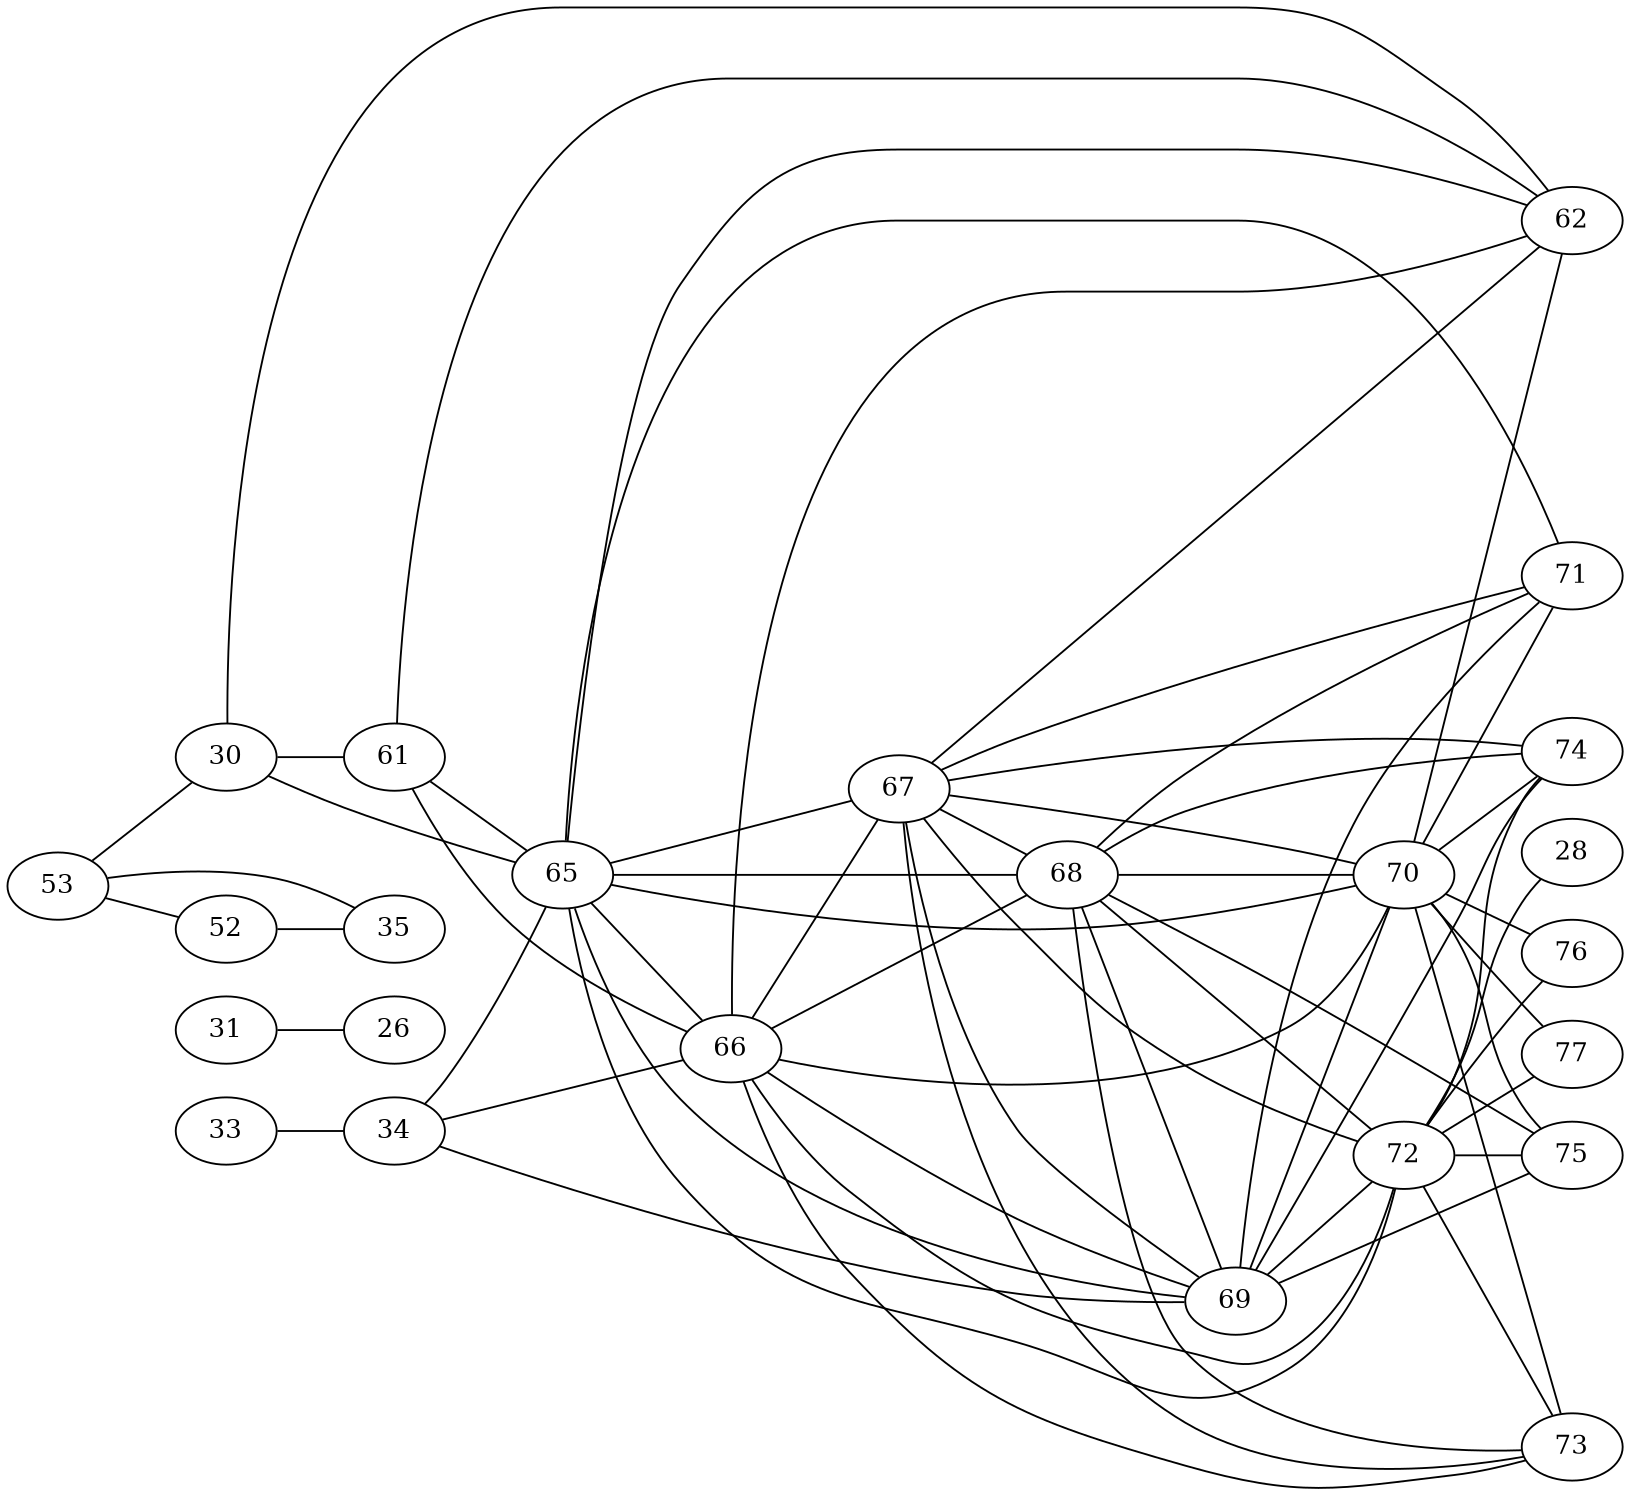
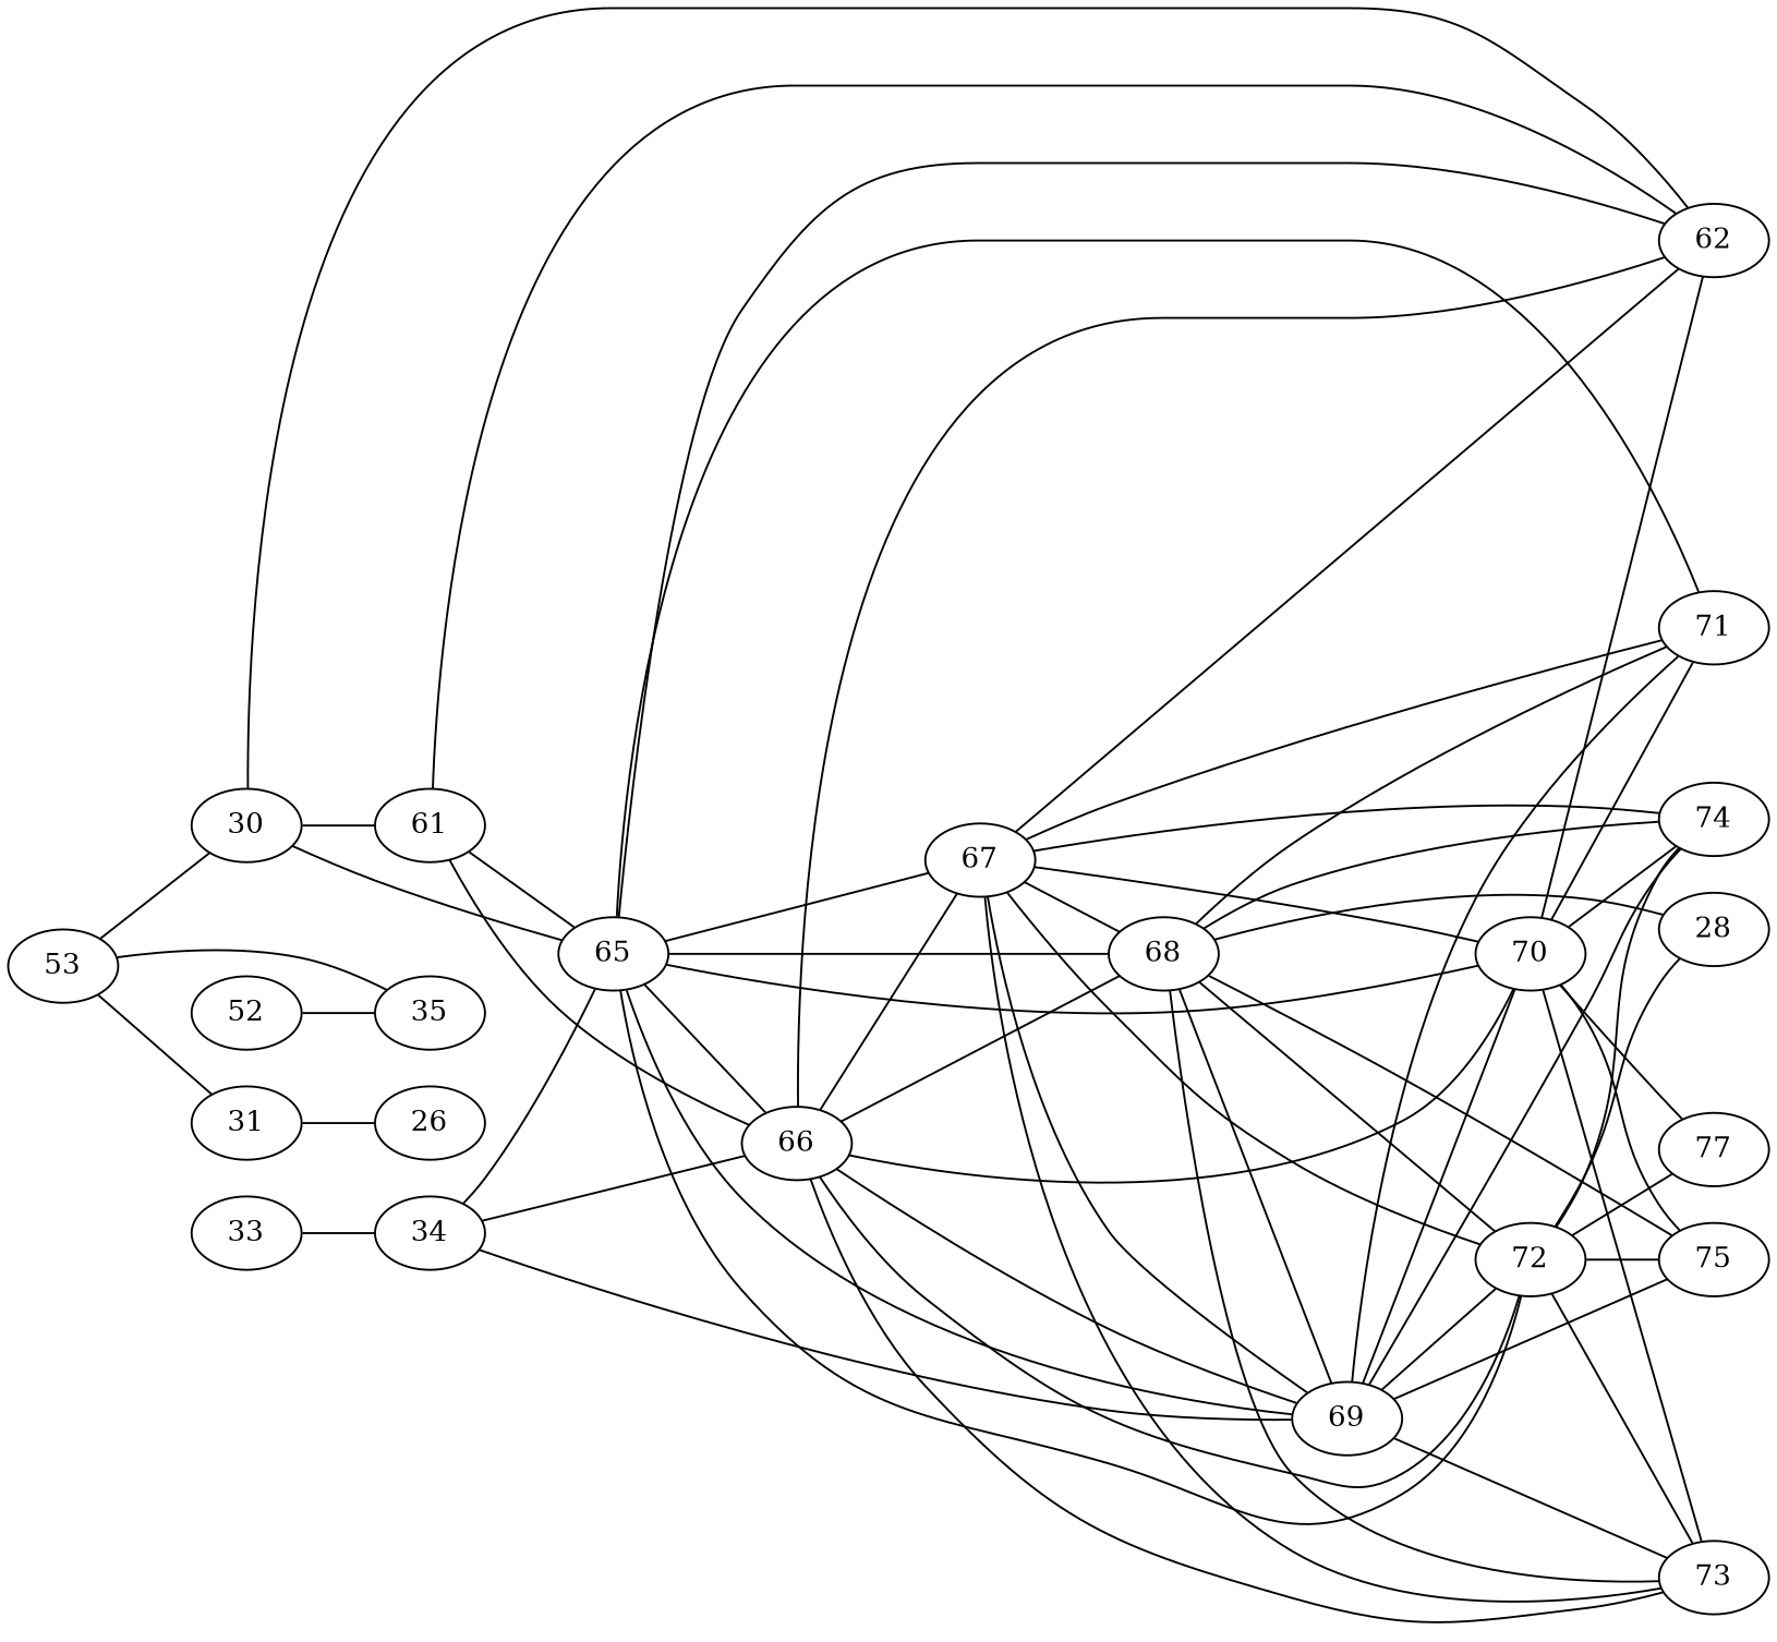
  strict graph {
    rankdir=LR
    34
    65
    66
    67
    68
    69
    70
    71
    72
    73
    74
    75
    62
-   76
    77
    n16 [label=28]
    n17 [label=30]
    61
    31
    26
    33
    n22 [label=35]
    52
    53
    34 -- 65
    34 -- 66
    65 -- 66
    65 -- 67
    65 -- 68
    65 -- 69
    65 -- 70
    65 -- 71
    65 -- 72
    66 -- 67
    66 -- 68
    66 -- 69
    66 -- 70
    66 -- 72
    66 -- 73
    67 -- 68
    67 -- 69
    67 -- 70
    67 -- 71
    67 -- 72
    67 -- 73
    67 -- 74
    68 -- 69
-   68 -- 70
+   68 -- n16
    68 -- 71
    68 -- 72
    68 -- 73
    68 -- 74
    68 -- 75
    69 -- 34
    69 -- 70
    69 -- 71
    69 -- 72
+   69 -- 73
    69 -- 74
    69 -- 75
    70 -- 71
    70 -- 73
    70 -- 74
    70 -- 75
    70 -- 62
-   70 -- 76
    70 -- 77
    72 -- 73
    72 -- 74
    72 -- 75
-   72 -- 76
    72 -- 77
    72 -- n16
    62 -- 65
    62 -- 66
    62 -- 67
    n17 -- 65
    n17 -- 62
    n17 -- 61
    61 -- 65
    61 -- 66
    61 -- 62
    31 -- 26
    33 -- 34
    52 -- n22
    53 -- n17
    53 -- n22
-   53 -- 52
+   53 -- 31
  }
